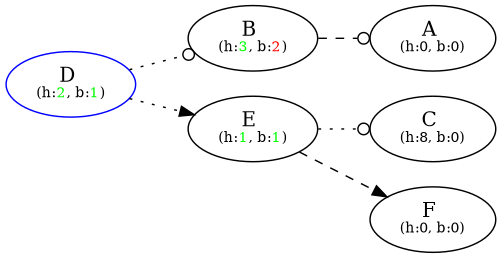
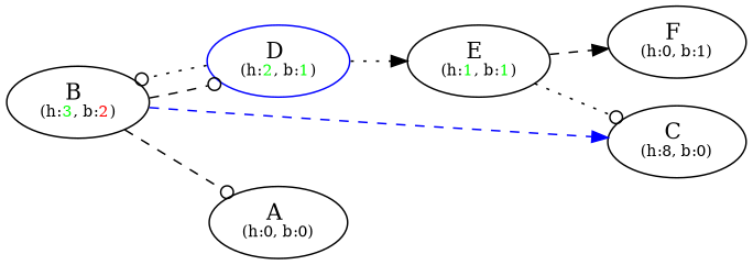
  digraph {
    rankdir=LR
    edge [arrowhead=odot style=dashed]
    n1 [label=<B <br/><font point-size="10">(h:<font color="green">3</font>, b:<font color="red">2</font>)</font>>]
    n2 [color=blue label=<D <br/><font point-size="10">(h:<font color="green">2</font>, b:<font color="green">1</font>)</font>>]
    n3 [label=<C <br/><font point-size="10">(h:8, b:0)</font>>]
    n4 [label=<A <br/><font point-size="10">(h:0, b:0)</font>>]
    n5 [label=<E <br/><font point-size="10">(h:<font color="green">1</font>, b:<font color="green">1</font>)</font>>]
-   n6 [label=<F <br/><font point-size="10">(h:0, b:0)</font>>]
+   n6 [label=<F <br/><font point-size="10">(h:0, b:1)</font>>]
+   n1 -> n2
+   n1 -> n3 [arrowhead=normal color=blue]
    n1 -> n4
    n2 -> n1 [color=black style=dotted]
    n2 -> n5 [arrowhead=normal style=dotted]
    n5 -> n3 [style=dotted]
    n5 -> n6 [arrowhead=normal]
  }
